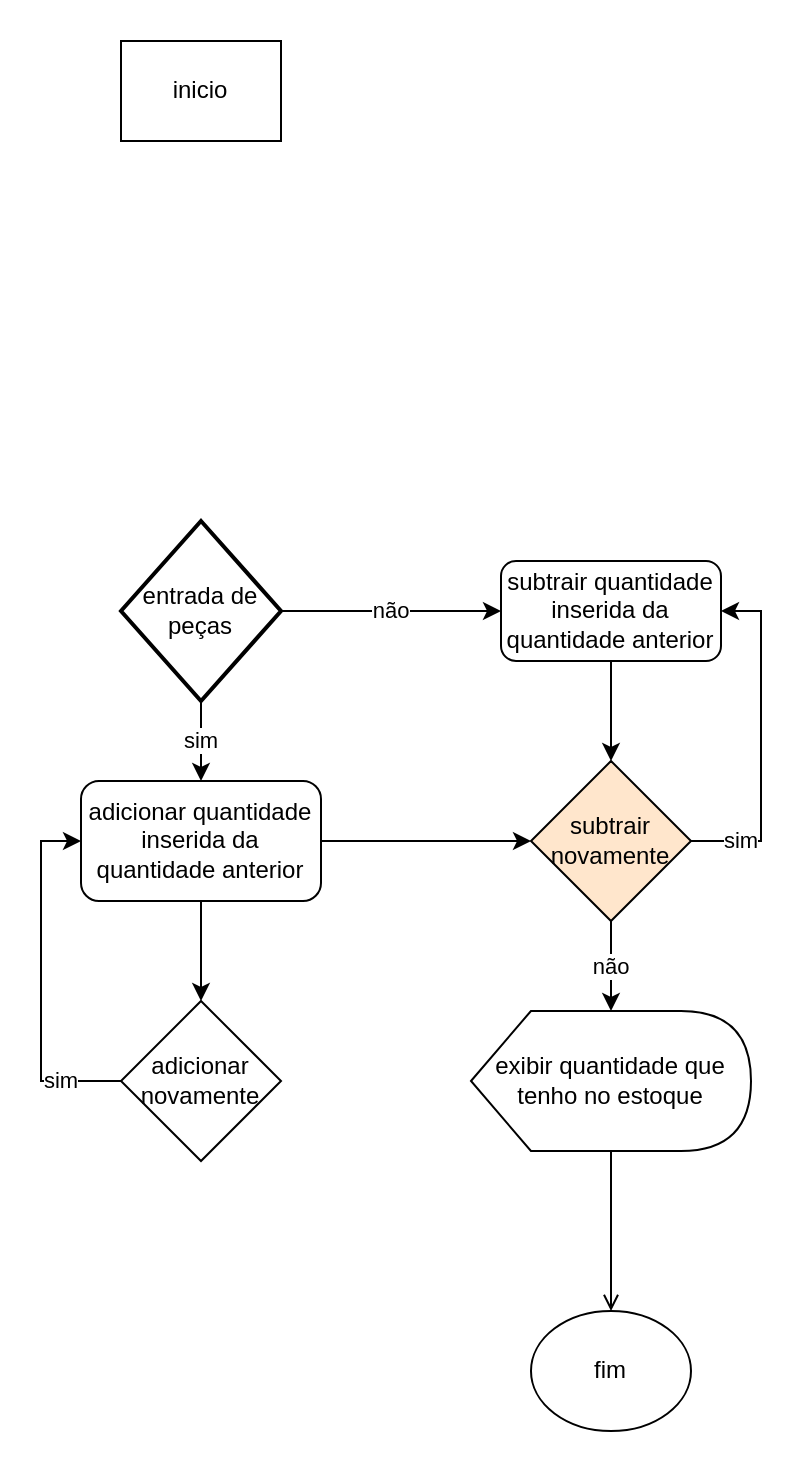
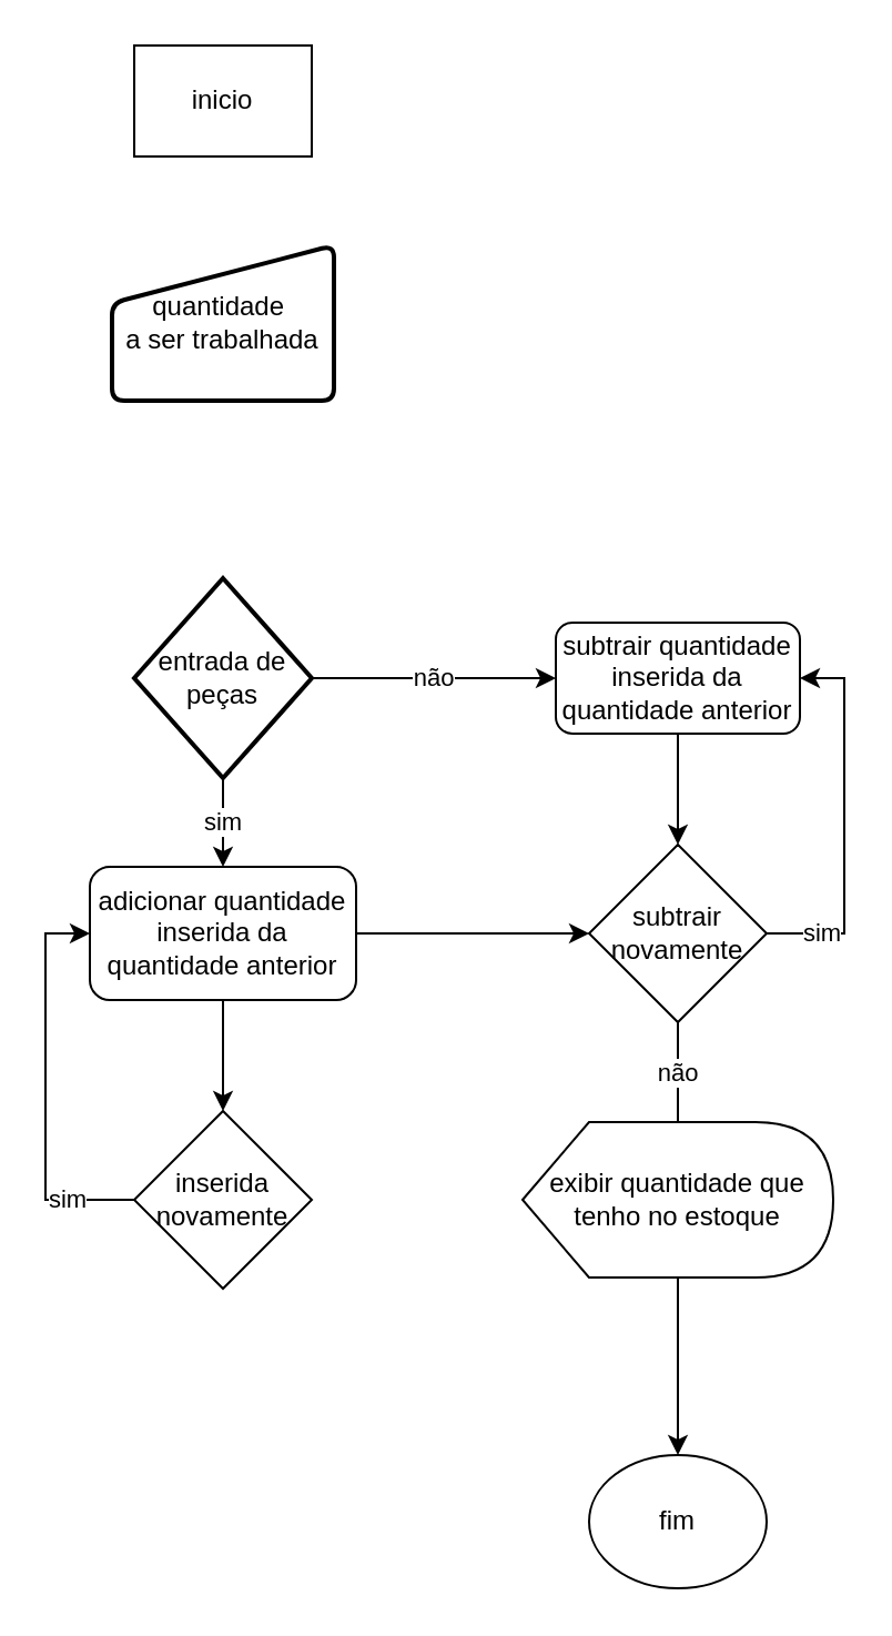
  <mxCell id="0" />
  <mxCell id="1" parent="0" />
  <mxCell id="2" value="inicio" style="whiteSpace=wrap;html=1;rounded=0;" vertex="1" parent="1"><mxGeometry x="60" y="20" width="80" height="50" as="geometry" /></mxCell>
+ <mxCell id="3" value="quantidade&amp;nbsp;&lt;br&gt;a ser trabalhada" style="html=1;strokeWidth=2;shape=manualInput;whiteSpace=wrap;rounded=1;size=26;arcSize=11;" vertex="1" parent="1"><mxGeometry x="50" y="110" width="100" height="70" as="geometry" /></mxCell>
  <mxCell id="4" value="sim" style="edgeStyle=orthogonalEdgeStyle;rounded=0;orthogonalLoop=1;jettySize=auto;html=1;" edge="1" parent="1" source="6" target="11"><mxGeometry relative="1" as="geometry" /></mxCell>
  <mxCell id="5" value="não" style="edgeStyle=orthogonalEdgeStyle;rounded=0;orthogonalLoop=1;jettySize=auto;html=1;" edge="1" parent="1" source="6" target="8"><mxGeometry relative="1" as="geometry" /></mxCell>
  <mxCell id="6" value="entrada de peças" style="strokeWidth=2;html=1;shape=mxgraph.flowchart.decision;whiteSpace=wrap;" vertex="1" parent="1"><mxGeometry x="60" y="260" width="80" height="90" as="geometry" /></mxCell>
  <mxCell id="7" value="" style="edgeStyle=orthogonalEdgeStyle;rounded=0;orthogonalLoop=1;jettySize=auto;html=1;" edge="1" parent="1" source="8" target="16"><mxGeometry relative="1" as="geometry" /></mxCell>
  <mxCell id="8" value="subtrair quantidade inserida da quantidade anterior" style="rounded=1;whiteSpace=wrap;html=1;" vertex="1" parent="1"><mxGeometry x="250" y="280" width="110" height="50" as="geometry" /></mxCell>
  <mxCell id="9" value="" style="edgeStyle=orthogonalEdgeStyle;rounded=0;orthogonalLoop=1;jettySize=auto;html=1;" edge="1" parent="1" source="11" target="13"><mxGeometry relative="1" as="geometry" /></mxCell>
  <mxCell id="10" value="" style="edgeStyle=orthogonalEdgeStyle;rounded=0;orthogonalLoop=1;jettySize=auto;html=1;" edge="1" parent="1" source="11" target="16"><mxGeometry relative="1" as="geometry" /></mxCell>
  <mxCell id="11" value="adicionar quantidade inserida da quantidade anterior" style="rounded=1;whiteSpace=wrap;html=1;" vertex="1" parent="1"><mxGeometry x="40" y="390" width="120" height="60" as="geometry" /></mxCell>
  <mxCell id="12" value="sim" style="edgeStyle=orthogonalEdgeStyle;rounded=0;orthogonalLoop=1;jettySize=auto;html=1;entryX=0;entryY=0.5;entryDx=0;entryDy=0;" edge="1" parent="1" source="13" target="11"><mxGeometry x="-0.667" relative="1" as="geometry"><Array as="points"><mxPoint x="20" y="540" /><mxPoint x="20" y="420" /></Array><mxPoint as="offset" /></mxGeometry></mxCell>
- <mxCell id="13" value="adicionar novamente" style="rhombus;whiteSpace=wrap;html=1;" vertex="1" parent="1"><mxGeometry x="60" y="500" width="80" height="80" as="geometry" /></mxCell>
+ <mxCell id="13" value="inserida novamente" style="rhombus;whiteSpace=wrap;html=1;" vertex="1" parent="1"><mxGeometry x="60" y="500" width="80" height="80" as="geometry" /></mxCell>
  <mxCell id="14" value="sim" style="edgeStyle=orthogonalEdgeStyle;rounded=0;orthogonalLoop=1;jettySize=auto;html=1;entryX=1;entryY=0.5;entryDx=0;entryDy=0;" edge="1" parent="1" source="16" target="8"><mxGeometry x="-0.706" relative="1" as="geometry"><Array as="points"><mxPoint x="380" y="420" /><mxPoint x="380" y="305" /></Array><mxPoint as="offset" /></mxGeometry></mxCell>
- <mxCell id="15" value="não" style="edgeStyle=orthogonalEdgeStyle;rounded=0;orthogonalLoop=1;jettySize=auto;html=1;" edge="1" parent="1" source="16" target="18"><mxGeometry relative="1" as="geometry" /></mxCell>
- <mxCell id="16" value="subtrair novamente" style="rhombus;whiteSpace=wrap;html=1;fillColor=#ffe6cc;" vertex="1" parent="1"><mxGeometry x="265" y="380" width="80" height="80" as="geometry" /></mxCell>
- <mxCell id="17" value="" style="edgeStyle=orthogonalEdgeStyle;rounded=0;orthogonalLoop=1;jettySize=auto;html=1;endArrow=open;" edge="1" parent="1" source="18" target="19"><mxGeometry relative="1" as="geometry" /></mxCell>
+ <mxCell id="15" value="não" style="edgeStyle=orthogonalEdgeStyle;rounded=0;orthogonalLoop=1;jettySize=auto;html=1;endArrow=none;" edge="1" parent="1" source="16" target="18"><mxGeometry relative="1" as="geometry" /></mxCell>
+ <mxCell id="16" value="subtrair novamente" style="rhombus;whiteSpace=wrap;html=1;" vertex="1" parent="1"><mxGeometry x="265" y="380" width="80" height="80" as="geometry" /></mxCell>
+ <mxCell id="17" value="" style="edgeStyle=orthogonalEdgeStyle;rounded=0;orthogonalLoop=1;jettySize=auto;html=1;" edge="1" parent="1" source="18" target="19"><mxGeometry relative="1" as="geometry" /></mxCell>
  <mxCell id="18" value="exibir quantidade que tenho no estoque" style="shape=display;whiteSpace=wrap;html=1;size=0.214;" vertex="1" parent="1"><mxGeometry x="235" y="505" width="140" height="70" as="geometry" /></mxCell>
  <mxCell id="19" value="fim" style="ellipse;whiteSpace=wrap;html=1;" vertex="1" parent="1"><mxGeometry x="265" y="655" width="80" height="60" as="geometry" /></mxCell>
